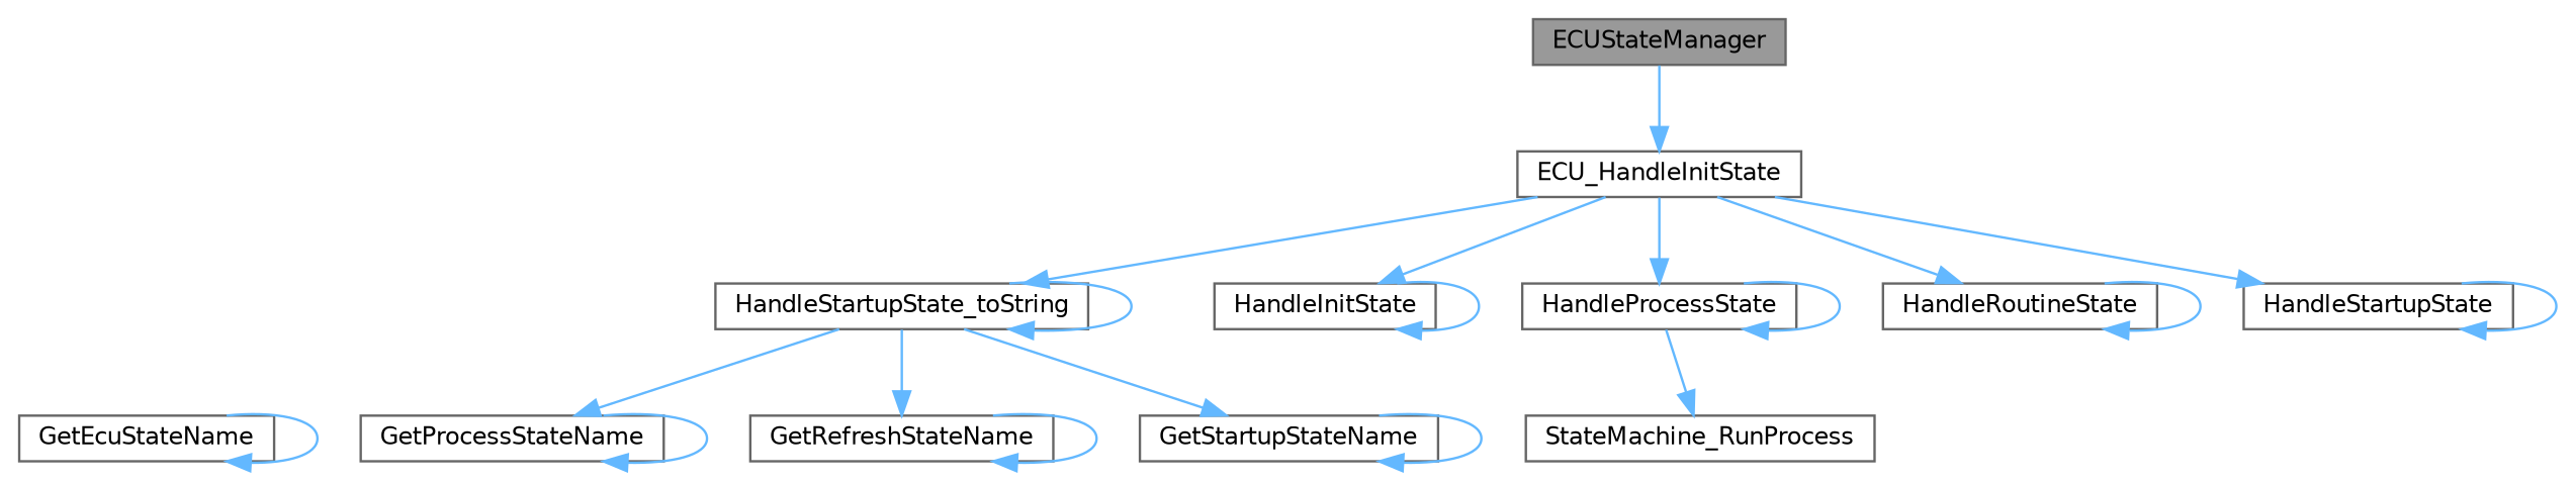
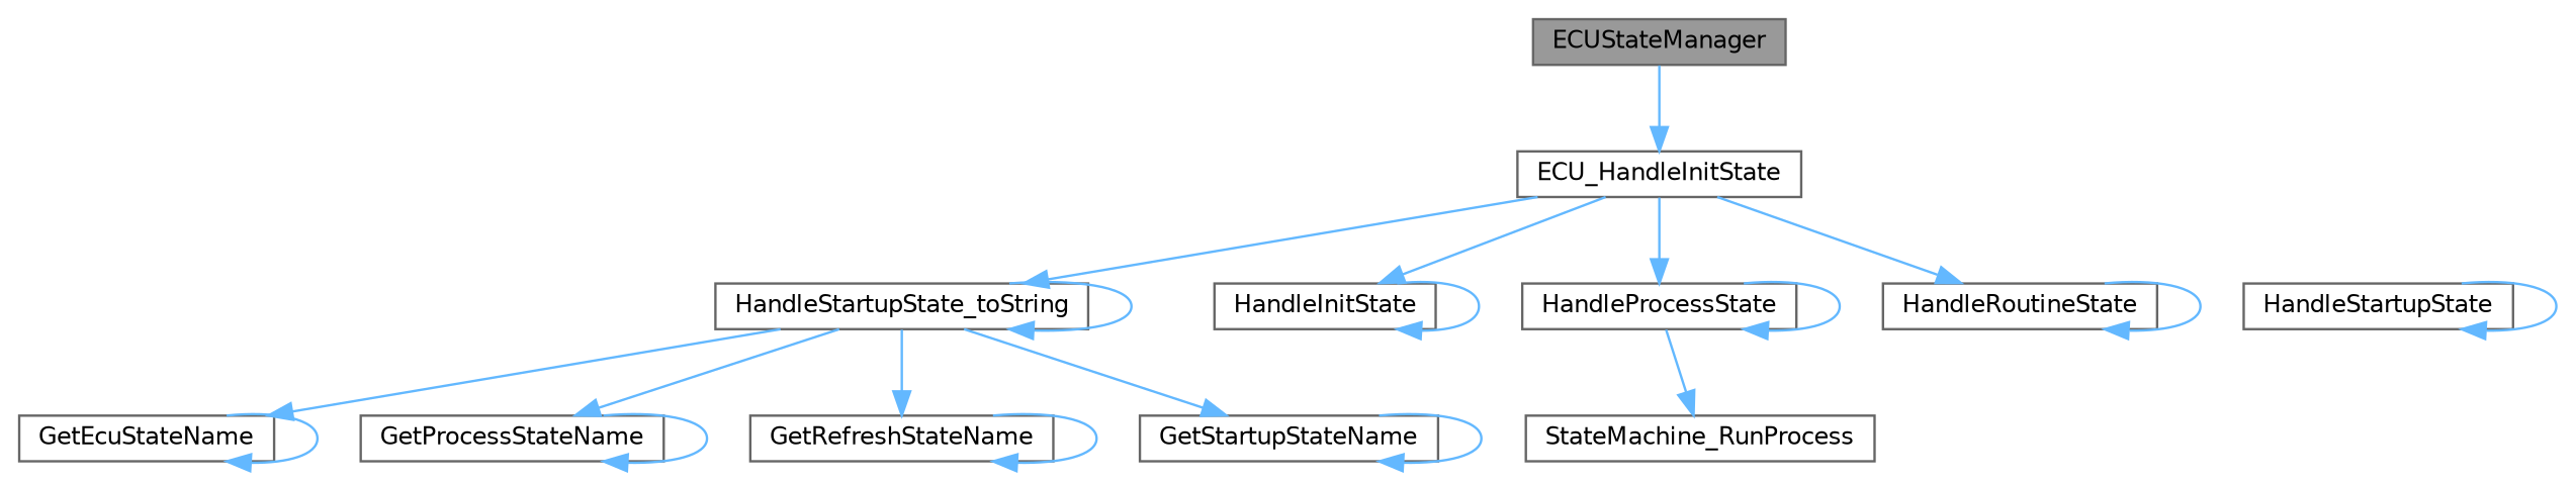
  digraph {
    rankdir=TB
    node [color=grey40 fillcolor=white fontname=Helvetica fontsize=10 shape=box style=filled]
    edge [color=steelblue1 fontname=Helvetica fontsize=10 labelfontname=Helvetica labelfontsize=10 style=solid]
    n1 [color=gray40 fillcolor=grey60 fontcolor=black height=0.2 label=ECUStateManager width=0.4]
    n2 [height=0.2 label=ECU_HandleInitState width=0.4]
    n3 [height=0.2 label=HandleStartupState_toString width=0.4]
    n4 [height=0.2 label=HandleInitState width=0.4]
    n5 [height=0.2 label=HandleProcessState width=0.4]
    n6 [height=0.2 label=HandleRoutineState width=0.4]
    n7 [height=0.2 label=HandleStartupState width=0.4]
    n8 [height=0.2 label=GetEcuStateName width=0.4]
    n9 [height=0.2 label=GetProcessStateName width=0.4]
    n10 [height=0.2 label=GetRefreshStateName width=0.4]
    n11 [height=0.2 label=GetStartupStateName width=0.4]
    n12 [height=0.2 label=StateMachine_RunProcess width=0.4]
    n1 -> n2
    n2 -> n3
    n2 -> n4
    n2 -> n5
    n2 -> n6
-   n2 -> n7
    n3 -> n3
+   n3 -> n8
    n3 -> n9
    n3 -> n10
    n3 -> n11
    n4 -> n4
    n5 -> n5
    n5 -> n12
    n6 -> n6
    n7 -> n7
    n8 -> n8
    n9 -> n9
    n10 -> n10
    n11 -> n11
  }
